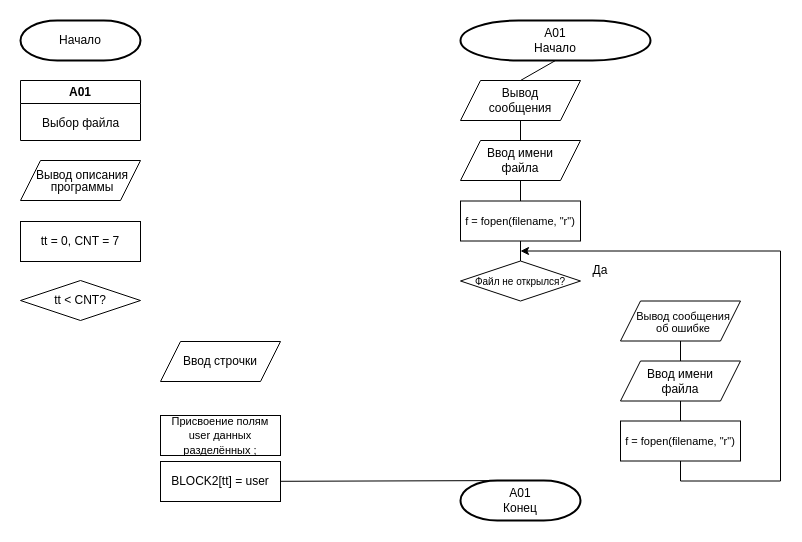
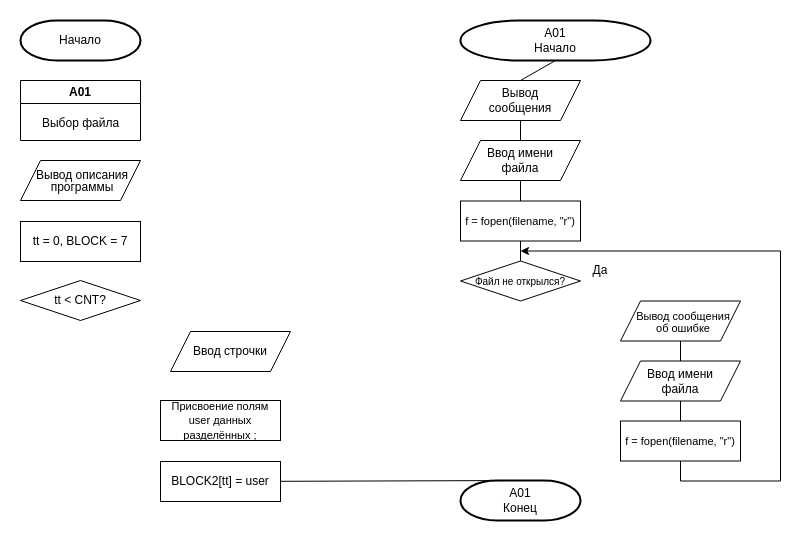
  <mxCell id="0" />
  <mxCell id="1" parent="0" />
  <mxCell id="2" value="A01&lt;br&gt;Начало" style="strokeWidth=2;html=1;shape=mxgraph.flowchart.terminator;whiteSpace=wrap;" vertex="1" parent="1"><mxGeometry x="460" y="20" width="190" height="40" as="geometry" /></mxCell>
  <mxCell id="3" value="Ввод имени файла" style="shape=parallelogram;perimeter=parallelogramPerimeter;whiteSpace=wrap;html=1;fixedSize=1;spacingLeft=10;spacingRight=10;" vertex="1" parent="1"><mxGeometry x="460" y="140" width="120" height="40" as="geometry" /></mxCell>
  <mxCell id="4" value="f = fopen(filename, &quot;r&quot;)" style="rounded=0;whiteSpace=wrap;html=1;fontSize=11;" vertex="1" parent="1"><mxGeometry x="460" y="200.5" width="120" height="40" as="geometry" /></mxCell>
  <mxCell id="5" value="Файл не открылся?" style="strokeWidth=1;html=1;shape=mxgraph.flowchart.decision;whiteSpace=wrap;fontSize=10;" vertex="1" parent="1"><mxGeometry x="460" y="260.5" width="120" height="40" as="geometry" /></mxCell>
  <mxCell id="6" value="" style="endArrow=none;html=1;rounded=0;exitX=0.5;exitY=0;exitDx=0;exitDy=0;entryX=0.5;entryY=1;entryDx=0;entryDy=0;" edge="1" parent="1" source="4" target="3"><mxGeometry width="50" height="50" relative="1" as="geometry"><mxPoint x="640" y="245" as="sourcePoint" /><mxPoint x="590" y="195" as="targetPoint" /></mxGeometry></mxCell>
  <mxCell id="7" value="" style="endArrow=none;html=1;rounded=0;entryX=0.5;entryY=1;entryDx=0;entryDy=0;exitX=0.5;exitY=0;exitDx=0;exitDy=0;exitPerimeter=0;" edge="1" parent="1" source="5" target="4"><mxGeometry width="50" height="50" relative="1" as="geometry"><mxPoint x="620" y="295" as="sourcePoint" /><mxPoint x="620" y="255" as="targetPoint" /></mxGeometry></mxCell>
  <mxCell id="8" value="&lt;p style=&quot;line-height: 100%;&quot;&gt;&lt;font style=&quot;font-size: 11px;&quot;&gt;Вывод сообщения об ошибке&lt;/font&gt;&lt;/p&gt;" style="shape=parallelogram;perimeter=parallelogramPerimeter;whiteSpace=wrap;html=1;fixedSize=1;spacingLeft=14;spacingRight=8;" vertex="1" parent="1"><mxGeometry x="620" y="300.5" width="120" height="40" as="geometry" /></mxCell>
  <mxCell id="9" value="Да" style="text;html=1;strokeColor=none;fillColor=none;align=center;verticalAlign=middle;whiteSpace=wrap;rounded=0;" vertex="1" parent="1"><mxGeometry x="570" y="254.5" width="60" height="30" as="geometry" /></mxCell>
  <mxCell id="10" value="Ввод имени файла" style="shape=parallelogram;perimeter=parallelogramPerimeter;whiteSpace=wrap;html=1;fixedSize=1;spacingLeft=10;spacingRight=10;" vertex="1" parent="1"><mxGeometry x="620" y="360.5" width="120" height="40" as="geometry" /></mxCell>
  <mxCell id="11" value="f = fopen(filename, &quot;r&quot;)" style="rounded=0;whiteSpace=wrap;html=1;fontSize=11;" vertex="1" parent="1"><mxGeometry x="620" y="420.5" width="120" height="40" as="geometry" /></mxCell>
  <mxCell id="12" value="" style="endArrow=none;html=1;rounded=0;entryX=0.5;entryY=1;entryDx=0;entryDy=0;exitX=0.5;exitY=0;exitDx=0;exitDy=0;" edge="1" parent="1" source="11" target="10"><mxGeometry width="50" height="50" relative="1" as="geometry"><mxPoint x="780" y="430.5" as="sourcePoint" /><mxPoint x="780" y="390.5" as="targetPoint" /></mxGeometry></mxCell>
  <mxCell id="13" value="" style="endArrow=none;html=1;rounded=0;entryX=0.5;entryY=1;entryDx=0;entryDy=0;exitX=0.5;exitY=0;exitDx=0;exitDy=0;" edge="1" parent="1" source="10" target="8"><mxGeometry width="50" height="50" relative="1" as="geometry"><mxPoint x="530" y="390.5" as="sourcePoint" /><mxPoint x="530" y="350.5" as="targetPoint" /></mxGeometry></mxCell>
  <mxCell id="14" value="" style="endArrow=none;html=1;rounded=0;entryX=0.5;entryY=1;entryDx=0;entryDy=0;startArrow=classic;startFill=1;" edge="1" parent="1" target="11"><mxGeometry width="50" height="50" relative="1" as="geometry"><mxPoint x="520" y="250.5" as="sourcePoint" /><mxPoint x="680" y="500.5" as="targetPoint" /><Array as="points"><mxPoint x="780" y="250.5" /><mxPoint x="780" y="480.5" /><mxPoint x="680" y="480.5" /></Array></mxGeometry></mxCell>
  <mxCell id="15" value="Вывод сообщения" style="shape=parallelogram;perimeter=parallelogramPerimeter;whiteSpace=wrap;html=1;fixedSize=1;spacingLeft=10;spacingRight=10;" vertex="1" parent="1"><mxGeometry x="460" y="80" width="120" height="40" as="geometry" /></mxCell>
  <mxCell id="16" value="" style="endArrow=none;html=1;rounded=0;entryX=0.5;entryY=1;entryDx=0;entryDy=0;exitX=0.5;exitY=0;exitDx=0;exitDy=0;" edge="1" parent="1" source="3" target="15"><mxGeometry width="50" height="50" relative="1" as="geometry"><mxPoint x="630" y="160" as="sourcePoint" /><mxPoint x="630" y="120" as="targetPoint" /></mxGeometry></mxCell>
  <mxCell id="17" value="" style="endArrow=none;html=1;rounded=0;entryX=0.5;entryY=1;entryDx=0;entryDy=0;entryPerimeter=0;exitX=0.5;exitY=0;exitDx=0;exitDy=0;" edge="1" parent="1" source="15" target="2"><mxGeometry width="50" height="50" relative="1" as="geometry"><mxPoint x="370" y="120" as="sourcePoint" /><mxPoint x="370" y="80" as="targetPoint" /></mxGeometry></mxCell>
  <mxCell id="18" value="A01&lt;br&gt;Конец" style="strokeWidth=2;html=1;shape=mxgraph.flowchart.terminator;whiteSpace=wrap;" vertex="1" parent="1"><mxGeometry x="460" y="480" width="120" height="40" as="geometry" /></mxCell>
  <mxCell id="19" value="" style="endArrow=none;html=1;rounded=0;exitX=0.5;exitY=0;exitDx=0;exitDy=0;exitPerimeter=0;" edge="1" parent="1" source="18" target="28"><mxGeometry width="50" height="50" relative="1" as="geometry"><mxPoint x="470" y="400" as="sourcePoint" /><mxPoint x="470" y="360" as="targetPoint" /></mxGeometry></mxCell>
  <mxCell id="20" value="Начало" style="strokeWidth=2;html=1;shape=mxgraph.flowchart.terminator;whiteSpace=wrap;" vertex="1" parent="1"><mxGeometry x="20" y="20" width="120" height="40" as="geometry" /></mxCell>
  <mxCell id="21" value="A01" style="swimlane;whiteSpace=wrap;html=1;" vertex="1" parent="1"><mxGeometry x="20" y="80" width="120" height="60" as="geometry" /></mxCell>
  <mxCell id="22" value="Выбор файла" style="text;html=1;align=center;verticalAlign=middle;resizable=0;points=[];autosize=1;strokeColor=none;fillColor=none;" vertex="1" parent="21"><mxGeometry x="10" y="28" width="100" height="30" as="geometry" /></mxCell>
  <mxCell id="23" value="&lt;p style=&quot;line-height: 100%;&quot;&gt;&lt;font style=&quot;font-size: 12px;&quot;&gt;Вывод описания программы&lt;/font&gt;&lt;/p&gt;" style="shape=parallelogram;perimeter=parallelogramPerimeter;whiteSpace=wrap;html=1;fixedSize=1;spacingLeft=4;" vertex="1" parent="1"><mxGeometry x="20" y="160" width="120" height="40" as="geometry" /></mxCell>
- <mxCell id="24" value="tt = 0, CNT = 7" style="rounded=0;whiteSpace=wrap;html=1;" vertex="1" parent="1"><mxGeometry x="20" y="221" width="120" height="40" as="geometry" /></mxCell>
+ <mxCell id="24" value="tt = 0, BLOCK = 7" style="rounded=0;whiteSpace=wrap;html=1;" vertex="1" parent="1"><mxGeometry x="20" y="221" width="120" height="40" as="geometry" /></mxCell>
  <mxCell id="25" value="tt &amp;lt; CNT?" style="strokeWidth=1;html=1;shape=mxgraph.flowchart.decision;whiteSpace=wrap;" vertex="1" parent="1"><mxGeometry x="20" y="280" width="120" height="40" as="geometry" /></mxCell>
- <mxCell id="26" value="Ввод строчки" style="shape=parallelogram;perimeter=parallelogramPerimeter;whiteSpace=wrap;html=1;fixedSize=1;" vertex="1" parent="1"><mxGeometry x="160" y="341" width="120" height="40" as="geometry" /></mxCell>
- <mxCell id="27" value="&lt;font style=&quot;font-size: 11px;&quot;&gt;Присвоение полям user данных разделённых ;&lt;/font&gt;" style="rounded=0;whiteSpace=wrap;html=1;" vertex="1" parent="1"><mxGeometry x="160" y="415" width="120" height="40" as="geometry" /></mxCell>
+ <mxCell id="26" value="Ввод строчки" style="shape=parallelogram;perimeter=parallelogramPerimeter;whiteSpace=wrap;html=1;fixedSize=1;" vertex="1" parent="1"><mxGeometry x="170" y="331" width="120" height="40" as="geometry" /></mxCell>
+ <mxCell id="27" value="&lt;font style=&quot;font-size: 11px;&quot;&gt;Присвоение полям user данных разделённых ;&lt;/font&gt;" style="rounded=0;whiteSpace=wrap;html=1;" vertex="1" parent="1"><mxGeometry x="160" y="400" width="120" height="40" as="geometry" /></mxCell>
  <mxCell id="28" value="BLOCK2[tt] = user" style="rounded=0;whiteSpace=wrap;html=1;" vertex="1" parent="1"><mxGeometry x="160" y="461" width="120" height="40" as="geometry" /></mxCell>
